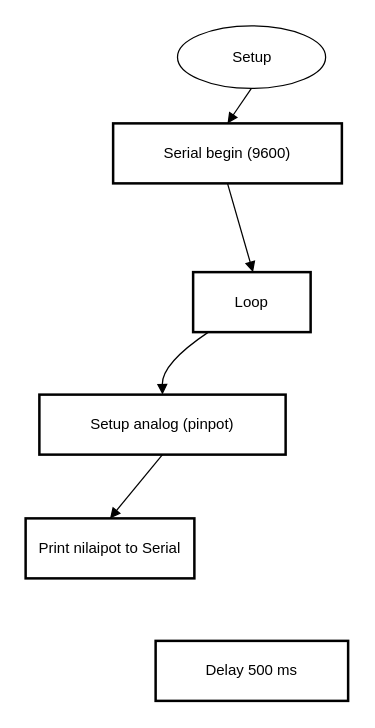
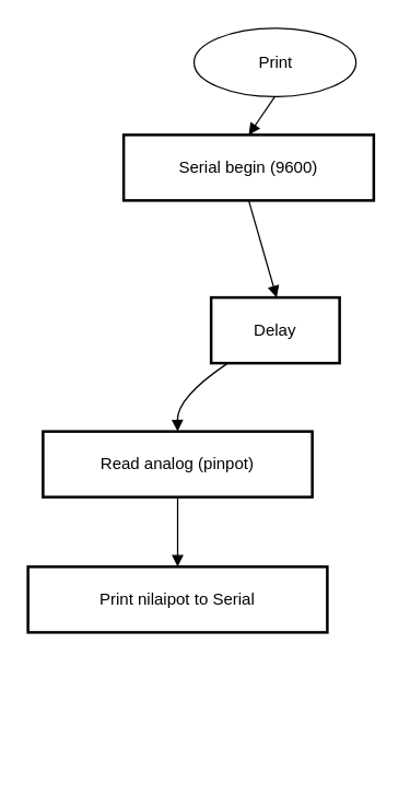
  <mxCell id="0" />
  <mxCell id="1" parent="0" />
  <mxCell id="2" value="Serial begin (9600)" style="whiteSpace=wrap;strokeWidth=2;" vertex="1" parent="1"><mxGeometry x="90" y="98" width="183" height="48" as="geometry" /></mxCell>
- <mxCell id="3" value="Loop" style="whiteSpace=wrap;strokeWidth=2;" vertex="1" parent="1"><mxGeometry x="154" y="217" width="94" height="48" as="geometry" /></mxCell>
- <mxCell id="4" value="Setup analog (pinpot)" style="whiteSpace=wrap;strokeWidth=2;" vertex="1" parent="1"><mxGeometry x="31" y="315" width="197" height="48" as="geometry" /></mxCell>
- <mxCell id="5" value="Print nilaipot to Serial" style="whiteSpace=wrap;strokeWidth=2;" vertex="1" parent="1"><mxGeometry x="20" y="414" width="135" height="48" as="geometry" /></mxCell>
- <mxCell id="6" value="Delay 500 ms" style="whiteSpace=wrap;strokeWidth=2;" vertex="1" parent="1"><mxGeometry x="124" y="512" width="154" height="48" as="geometry" /></mxCell>
+ <mxCell id="3" value="Delay" style="whiteSpace=wrap;strokeWidth=2;" vertex="1" parent="1"><mxGeometry x="154" y="217" width="94" height="48" as="geometry" /></mxCell>
+ <mxCell id="4" value="Read analog (pinpot)" style="whiteSpace=wrap;strokeWidth=2;" vertex="1" parent="1"><mxGeometry x="31" y="315" width="197" height="48" as="geometry" /></mxCell>
+ <mxCell id="5" value="Print nilaipot to Serial" style="whiteSpace=wrap;strokeWidth=2;" vertex="1" parent="1"><mxGeometry x="20" y="414" width="219" height="48" as="geometry" /></mxCell>
  <mxCell id="7" value="" style="curved=1;startArrow=none;endArrow=block;exitX=0.51;exitY=1.01;entryX=0.5;entryY=0.01;rounded=0;" edge="1" parent="1" target="2"><mxGeometry relative="1" as="geometry"><Array as="points" /><mxPoint x="201.98" y="68" as="sourcePoint" /></mxGeometry></mxCell>
  <mxCell id="8" value="" style="curved=1;startArrow=none;endArrow=block;exitX=0.5;exitY=1.02;entryX=0.51;entryY=0;rounded=0;" edge="1" parent="1" source="2" target="3"><mxGeometry relative="1" as="geometry"><Array as="points" /></mxGeometry></mxCell>
  <mxCell id="9" value="" style="curved=1;startArrow=none;endArrow=block;exitX=0.13;exitY=1;entryX=0.5;entryY=0;rounded=0;" edge="1" parent="1" source="3" target="4"><mxGeometry relative="1" as="geometry"><Array as="points"><mxPoint x="129" y="290" /></Array></mxGeometry></mxCell>
  <mxCell id="10" value="" style="curved=1;startArrow=none;endArrow=block;exitX=0.5;exitY=1.01;entryX=0.5;entryY=-0.01;rounded=0;" edge="1" parent="1" source="4" target="5"><mxGeometry relative="1" as="geometry"><Array as="points" /></mxGeometry></mxCell>
- <mxCell id="11" value="Setup" style="ellipse;whiteSpace=wrap;html=1;" vertex="1" parent="1"><mxGeometry x="141.5" y="20" width="118.5" height="50" as="geometry" /></mxCell>
+ <mxCell id="11" value="Print" style="ellipse;whiteSpace=wrap;html=1;" vertex="1" parent="1"><mxGeometry x="141.5" y="20" width="118.5" height="50" as="geometry" /></mxCell>
